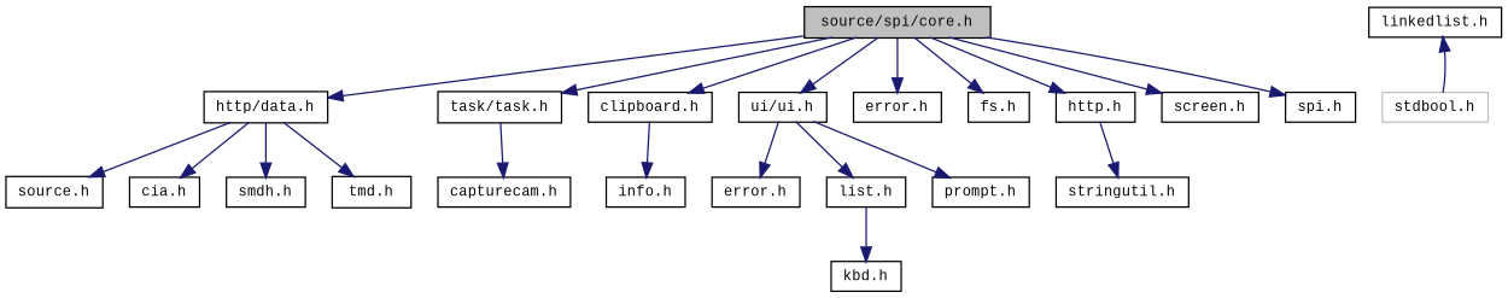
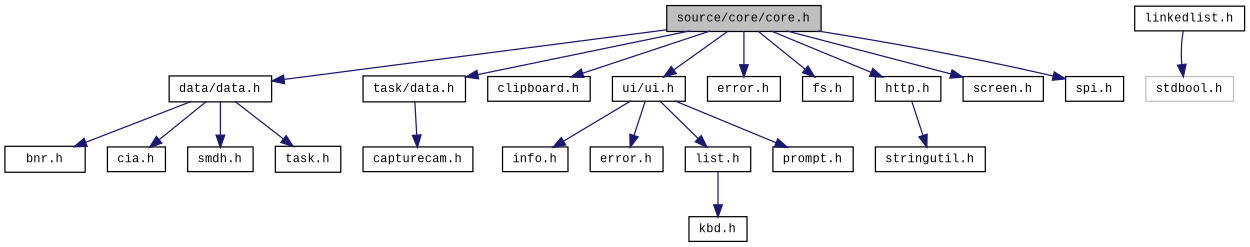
  digraph {
    fontname="Liberation Mono"
    node [color=black fillcolor=white fontname="Liberation Mono" fontsize=10 shape=record style=filled]
    edge [color=midnightblue fontname="Liberation Mono" fontsize=10 labelfontname=Helvetica labelfontsize=10 style=solid]
-   n1 [fillcolor=grey75 fontcolor=black height=0.2 label="source/spi/core.h" width=0.4]
-   n2 [height=0.2 label="http/data.h" width=0.4]
-   n3 [height=0.2 label="task/task.h" width=0.4]
+   n1 [fillcolor=grey75 fontcolor=black height=0.2 label="source/core/core.h" width=0.4]
+   n2 [height=0.2 label="data/data.h" width=0.4]
+   n3 [height=0.2 label="task/data.h" width=0.4]
    n4 [height=0.2 label="ui/ui.h" width=0.4]
    n5 [height=0.2 label="clipboard.h" width=0.4]
    n6 [height=0.2 label="error.h" width=0.4]
    n7 [height=0.2 label="fs.h" width=0.4]
    n8 [height=0.2 label="http.h" width=0.4]
    n9 [height=0.2 label="screen.h" width=0.4]
    n10 [height=0.2 label="spi.h" width=0.4]
-   n11 [height=0.2 label="source.h" width=0.4]
+   n11 [height=0.2 label="bnr.h" width=0.4]
    n12 [height=0.2 label="cia.h" width=0.4]
    n13 [height=0.2 label="smdh.h" width=0.4]
-   n14 [height=0.2 label="tmd.h" width=0.4]
+   n14 [height=0.2 label="task.h" width=0.4]
    n15 [height=0.2 label="capturecam.h" width=0.4]
    n16 [height=0.2 label="error.h" width=0.4]
    n17 [height=0.2 label="info.h" width=0.4]
    n18 [height=0.2 label="list.h" width=0.4]
    n19 [height=0.2 label="prompt.h" width=0.4]
    n20 [height=0.2 label="stringutil.h" width=0.4]
    n21 [height=0.2 label="linkedlist.h" width=0.4]
    n22 [color=grey75 height=0.2 label="stdbool.h" width=0.4]
    n23 [height=0.2 label="kbd.h" width=0.4]
    n1 -> n2
    n1 -> n3
    n1 -> n4
    n1 -> n5
    n1 -> n6
    n1 -> n7
    n1 -> n8
    n1 -> n9
    n1 -> n10
    n2 -> n11
    n2 -> n12
    n2 -> n13
    n2 -> n14
    n3 -> n15
    n4 -> n16
-   n5 -> n17
+   n4 -> n17
    n4 -> n18
    n4 -> n19
    n8 -> n20
    n18 -> n23
-   n22 -> n21
+   n21 -> n22
  }
